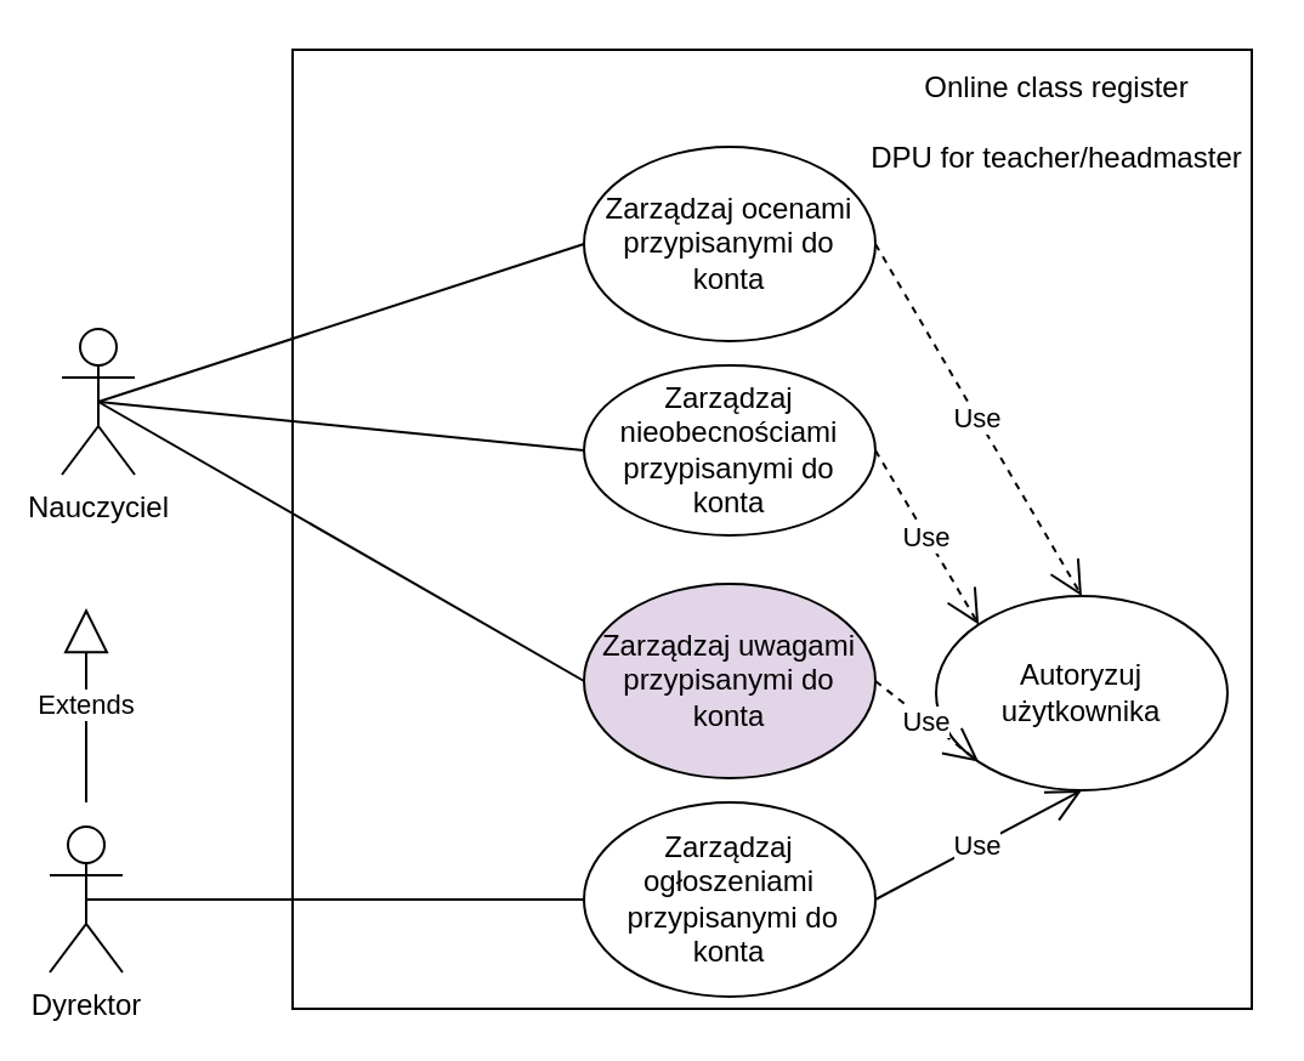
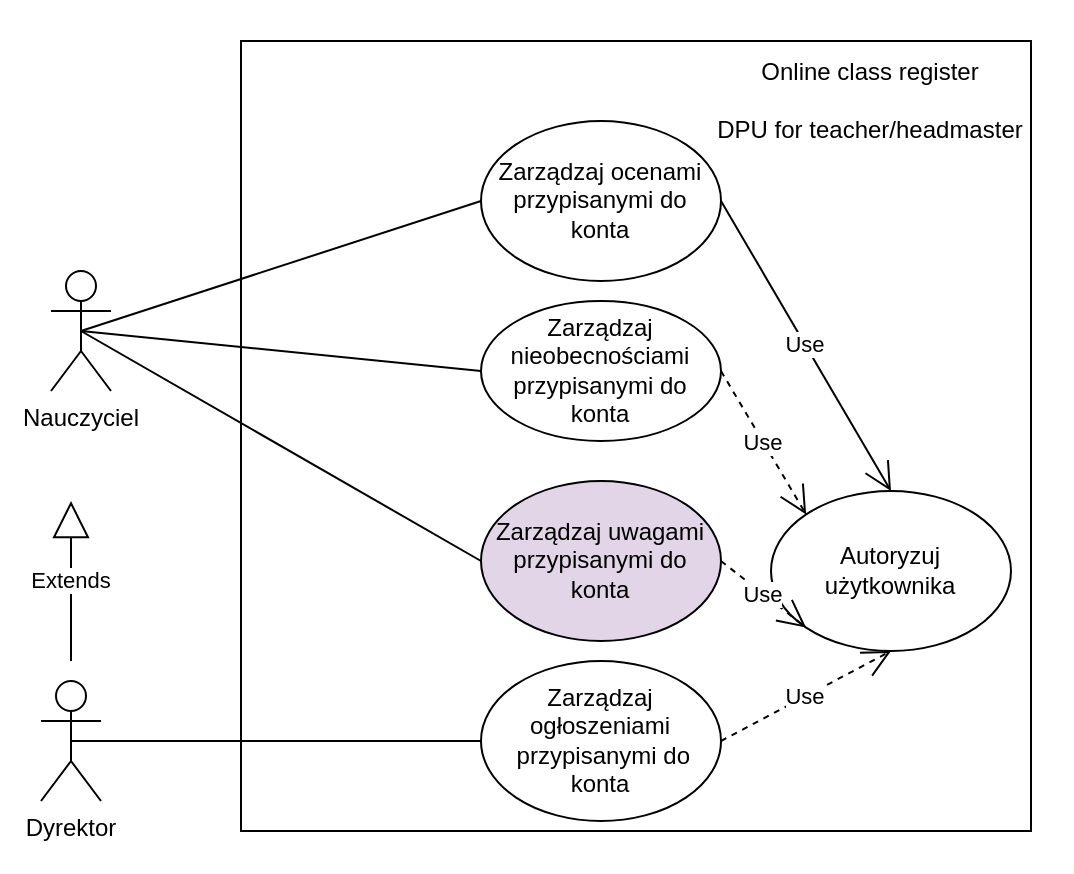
  <mxCell id="0" />
  <mxCell id="1" parent="0" />
  <mxCell id="2" value="" style="whiteSpace=wrap;html=1;aspect=fixed;" parent="1" vertex="1"><mxGeometry x="120" y="20" width="395" height="395" as="geometry" /></mxCell>
  <mxCell id="3" value="Online class register&lt;br&gt;&lt;br&gt;DPU for teacher/headmaster" style="text;html=1;strokeColor=none;fillColor=none;align=center;verticalAlign=middle;whiteSpace=wrap;rounded=0;" parent="1" vertex="1"><mxGeometry x="355" y="20" width="160" height="60" as="geometry" /></mxCell>
  <mxCell id="4" value="Dyrektor" style="shape=umlActor;verticalLabelPosition=bottom;verticalAlign=top;html=1;outlineConnect=0;" parent="1" vertex="1"><mxGeometry x="20" y="340" width="30" height="60" as="geometry" /></mxCell>
  <mxCell id="5" value="Nauczyciel" style="shape=umlActor;verticalLabelPosition=bottom;verticalAlign=top;html=1;outlineConnect=0;" parent="1" vertex="1"><mxGeometry x="25" y="135" width="30" height="60" as="geometry" /></mxCell>
  <mxCell id="6" value="Zarządzaj ogłoszeniami&lt;br&gt;&amp;nbsp;przypisanymi do konta" style="ellipse;whiteSpace=wrap;html=1;" parent="1" vertex="1"><mxGeometry x="240" y="330" width="120" height="80" as="geometry" /></mxCell>
  <mxCell id="7" value="Zarządzaj uwagami&lt;br&gt;przypisanymi do konta" style="ellipse;whiteSpace=wrap;html=1;fillColor=#e1d5e7;" parent="1" vertex="1"><mxGeometry x="240" y="240" width="120" height="80" as="geometry" /></mxCell>
  <mxCell id="8" value="&lt;span&gt;Zarządzaj nieobecnościami&lt;/span&gt;&lt;br&gt;&lt;span&gt;przypisanymi do konta&lt;/span&gt;" style="ellipse;whiteSpace=wrap;html=1;" parent="1" vertex="1"><mxGeometry x="240" y="150" width="120" height="70" as="geometry" /></mxCell>
  <mxCell id="9" value="&lt;span&gt;Zarządzaj ocenami&lt;/span&gt;&lt;br&gt;&lt;span&gt;przypisanymi do konta&lt;/span&gt;" style="ellipse;whiteSpace=wrap;html=1;" parent="1" vertex="1"><mxGeometry x="240" y="60" width="120" height="80" as="geometry" /></mxCell>
  <mxCell id="10" value="" style="endArrow=none;html=1;exitX=0;exitY=0.5;exitDx=0;exitDy=0;entryX=0.5;entryY=0.5;entryDx=0;entryDy=0;entryPerimeter=0;" parent="1" source="6" target="4" edge="1"><mxGeometry width="50" height="50" relative="1" as="geometry"><mxPoint x="310" y="260" as="sourcePoint" /><mxPoint x="360" y="210" as="targetPoint" /></mxGeometry></mxCell>
  <mxCell id="11" value="" style="endArrow=none;html=1;entryX=0;entryY=0.5;entryDx=0;entryDy=0;exitX=0.5;exitY=0.5;exitDx=0;exitDy=0;exitPerimeter=0;" parent="1" source="5" target="7" edge="1"><mxGeometry width="50" height="50" relative="1" as="geometry"><mxPoint x="310" y="260" as="sourcePoint" /><mxPoint x="360" y="210" as="targetPoint" /></mxGeometry></mxCell>
  <mxCell id="12" value="" style="endArrow=none;html=1;entryX=0;entryY=0.5;entryDx=0;entryDy=0;exitX=0.5;exitY=0.5;exitDx=0;exitDy=0;exitPerimeter=0;" parent="1" source="5" target="8" edge="1"><mxGeometry width="50" height="50" relative="1" as="geometry"><mxPoint x="310" y="260" as="sourcePoint" /><mxPoint x="360" y="210" as="targetPoint" /></mxGeometry></mxCell>
  <mxCell id="13" value="" style="endArrow=none;html=1;entryX=0;entryY=0.5;entryDx=0;entryDy=0;exitX=0.5;exitY=0.5;exitDx=0;exitDy=0;exitPerimeter=0;" parent="1" source="5" target="9" edge="1"><mxGeometry width="50" height="50" relative="1" as="geometry"><mxPoint x="310" y="260" as="sourcePoint" /><mxPoint x="360" y="210" as="targetPoint" /></mxGeometry></mxCell>
  <mxCell id="14" value="Extends" style="endArrow=block;endSize=16;endFill=0;html=1;" parent="1" edge="1"><mxGeometry width="160" relative="1" as="geometry"><mxPoint x="35" y="330" as="sourcePoint" /><mxPoint x="35" y="250" as="targetPoint" /></mxGeometry></mxCell>
  <mxCell id="15" value="Autoryzuj użytkownika" style="ellipse;whiteSpace=wrap;html=1;" parent="1" vertex="1"><mxGeometry x="385" y="245" width="120" height="80" as="geometry" /></mxCell>
  <mxCell id="16" value="Use" style="endArrow=open;endSize=12;dashed=1;html=1;exitX=1;exitY=0.5;exitDx=0;exitDy=0;entryX=0;entryY=1;entryDx=0;entryDy=0;" parent="1" source="7" target="15" edge="1"><mxGeometry width="160" relative="1" as="geometry"><mxPoint x="250" y="260" as="sourcePoint" /><mxPoint x="410" y="260" as="targetPoint" /></mxGeometry></mxCell>
- <mxCell id="17" value="Use" style="endArrow=open;endSize=12;dashed=0;html=1;exitX=1;exitY=0.5;exitDx=0;exitDy=0;entryX=0.5;entryY=1;entryDx=0;entryDy=0;" parent="1" source="6" target="15" edge="1"><mxGeometry width="160" relative="1" as="geometry"><mxPoint x="250" y="260" as="sourcePoint" /><mxPoint x="410" y="260" as="targetPoint" /></mxGeometry></mxCell>
+ <mxCell id="17" value="Use" style="endArrow=open;endSize=12;dashed=1;html=1;exitX=1;exitY=0.5;exitDx=0;exitDy=0;entryX=0.5;entryY=1;entryDx=0;entryDy=0;" parent="1" source="6" target="15" edge="1"><mxGeometry width="160" relative="1" as="geometry"><mxPoint x="250" y="260" as="sourcePoint" /><mxPoint x="410" y="260" as="targetPoint" /></mxGeometry></mxCell>
  <mxCell id="18" value="Use" style="endArrow=open;endSize=12;dashed=1;html=1;exitX=1;exitY=0.5;exitDx=0;exitDy=0;entryX=0;entryY=0;entryDx=0;entryDy=0;" parent="1" source="8" target="15" edge="1"><mxGeometry width="160" relative="1" as="geometry"><mxPoint x="250" y="260" as="sourcePoint" /><mxPoint x="410" y="260" as="targetPoint" /></mxGeometry></mxCell>
- <mxCell id="19" value="Use" style="endArrow=open;endSize=12;dashed=1;html=1;exitX=1;exitY=0.5;exitDx=0;exitDy=0;entryX=0.5;entryY=0;entryDx=0;entryDy=0;" parent="1" source="9" target="15" edge="1"><mxGeometry width="160" relative="1" as="geometry"><mxPoint x="250" y="260" as="sourcePoint" /><mxPoint x="410" y="260" as="targetPoint" /></mxGeometry></mxCell>
+ <mxCell id="19" value="Use" style="endArrow=open;endSize=12;dashed=0;html=1;exitX=1;exitY=0.5;exitDx=0;exitDy=0;entryX=0.5;entryY=0;entryDx=0;entryDy=0;" parent="1" source="9" target="15" edge="1"><mxGeometry width="160" relative="1" as="geometry"><mxPoint x="250" y="260" as="sourcePoint" /><mxPoint x="410" y="260" as="targetPoint" /></mxGeometry></mxCell>
